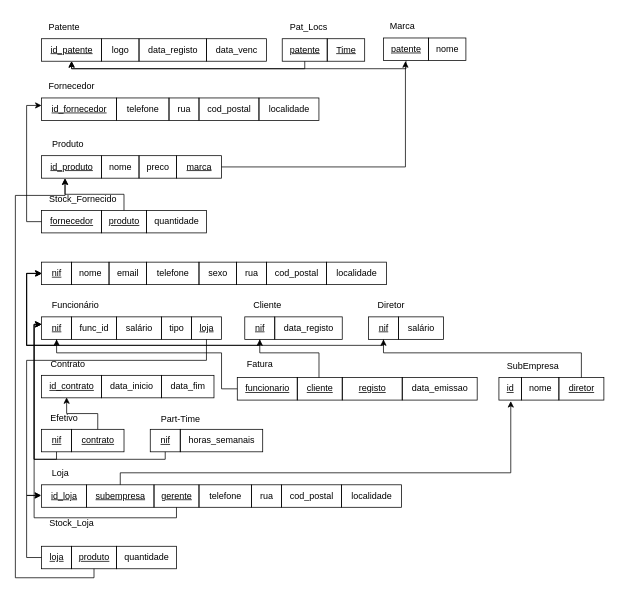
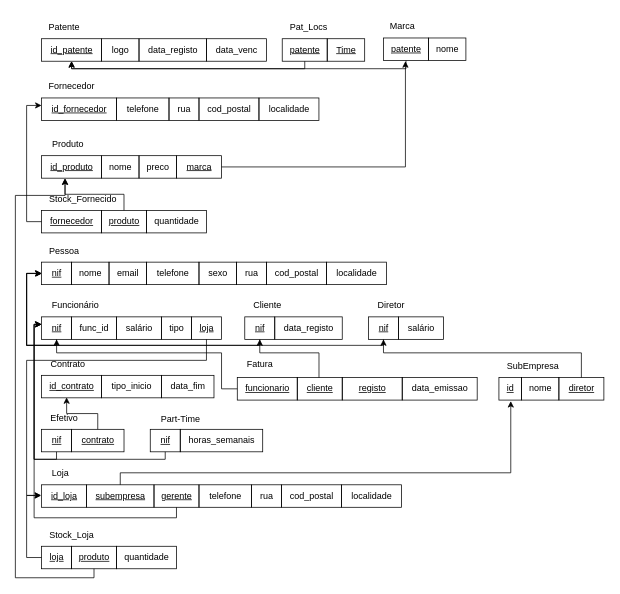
  <mxCell id="0" />
  <mxCell id="1" parent="0" />
  <mxCell id="2" value="Patente" style="text;html=1;align=center;verticalAlign=middle;resizable=0;points=[];autosize=1;strokeColor=none;fillColor=none;" vertex="1" parent="1"><mxGeometry x="54.92" y="21" width="60" height="30" as="geometry" /></mxCell>
  <mxCell id="3" value="&lt;u&gt;id_patente&lt;/u&gt;" style="text;html=1;align=center;verticalAlign=middle;resizable=0;points=[];autosize=1;strokeColor=default;fillColor=none;" vertex="1" parent="1"><mxGeometry x="54.92" y="51" width="80" height="30" as="geometry" /></mxCell>
  <mxCell id="4" value="logo" style="text;html=1;align=center;verticalAlign=middle;resizable=0;points=[];autosize=1;strokeColor=default;fillColor=none;" vertex="1" parent="1"><mxGeometry x="134.92" y="51" width="50" height="30" as="geometry" /></mxCell>
  <mxCell id="5" value="data_registo" style="text;html=1;align=center;verticalAlign=middle;resizable=0;points=[];autosize=1;strokeColor=default;fillColor=none;" vertex="1" parent="1"><mxGeometry x="184.92" y="51" width="90" height="30" as="geometry" /></mxCell>
  <mxCell id="6" value="data_venc" style="text;html=1;align=center;verticalAlign=middle;resizable=0;points=[];autosize=1;strokeColor=default;fillColor=none;" vertex="1" parent="1"><mxGeometry x="274.92" y="51" width="80" height="30" as="geometry" /></mxCell>
  <mxCell id="7" value="Pat_Locs" style="text;html=1;align=center;verticalAlign=middle;resizable=0;points=[];autosize=1;strokeColor=none;fillColor=none;" vertex="1" parent="1"><mxGeometry x="375.95" y="21" width="70" height="30" as="geometry" /></mxCell>
  <mxCell id="8" value="" style="edgeStyle=orthogonalEdgeStyle;rounded=0;orthogonalLoop=1;jettySize=auto;html=1;" edge="1" parent="1" source="9"><mxGeometry relative="1" as="geometry"><mxPoint x="94.95" y="81" as="targetPoint" /><Array as="points"><mxPoint x="405.95" y="91" /><mxPoint x="94.95" y="91" /></Array></mxGeometry></mxCell>
  <mxCell id="9" value="&lt;u&gt;patente&lt;/u&gt;" style="text;html=1;align=center;verticalAlign=middle;resizable=0;points=[];autosize=1;strokeColor=default;fillColor=none;" vertex="1" parent="1"><mxGeometry x="375.95" y="51" width="60" height="30" as="geometry" /></mxCell>
  <mxCell id="10" value="&lt;u&gt;Time&lt;/u&gt;" style="text;html=1;align=center;verticalAlign=middle;resizable=0;points=[];autosize=1;strokeColor=default;fillColor=none;" vertex="1" parent="1"><mxGeometry x="435.95" y="51" width="50" height="30" as="geometry" /></mxCell>
  <mxCell id="11" value="Marca" style="text;html=1;align=center;verticalAlign=middle;resizable=0;points=[];autosize=1;strokeColor=none;fillColor=none;" vertex="1" parent="1"><mxGeometry x="505.95" y="20" width="60" height="30" as="geometry" /></mxCell>
  <mxCell id="12" value="" style="edgeStyle=orthogonalEdgeStyle;rounded=0;orthogonalLoop=1;jettySize=auto;html=1;" edge="1" parent="1" source="13"><mxGeometry relative="1" as="geometry"><mxPoint x="94.95" y="81" as="targetPoint" /><Array as="points"><mxPoint x="540.95" y="91" /></Array></mxGeometry></mxCell>
  <mxCell id="13" value="&lt;u&gt;patente&lt;/u&gt;" style="text;html=1;align=center;verticalAlign=middle;resizable=0;points=[];autosize=1;strokeColor=default;fillColor=none;" vertex="1" parent="1"><mxGeometry x="510.95" y="50" width="60" height="30" as="geometry" /></mxCell>
  <mxCell id="14" value="nome" style="text;html=1;align=center;verticalAlign=middle;resizable=0;points=[];autosize=1;strokeColor=default;fillColor=none;" vertex="1" parent="1"><mxGeometry x="570.95" y="50" width="50" height="30" as="geometry" /></mxCell>
  <mxCell id="15" value="Fornecedor" style="text;html=1;align=center;verticalAlign=middle;resizable=0;points=[];autosize=1;strokeColor=none;fillColor=none;" vertex="1" parent="1"><mxGeometry x="54.92" y="100" width="80" height="30" as="geometry" /></mxCell>
  <mxCell id="16" value="&lt;u&gt;id_fornecedor&lt;/u&gt;" style="text;html=1;align=center;verticalAlign=middle;resizable=0;points=[];autosize=1;strokeColor=default;fillColor=none;" vertex="1" parent="1"><mxGeometry x="54.92" y="130" width="100" height="30" as="geometry" /></mxCell>
  <mxCell id="17" value="telefone" style="text;html=1;align=center;verticalAlign=middle;resizable=0;points=[];autosize=1;strokeColor=default;fillColor=none;" vertex="1" parent="1"><mxGeometry x="154.92" y="130" width="70" height="30" as="geometry" /></mxCell>
  <mxCell id="18" value="rua" style="text;html=1;align=center;verticalAlign=middle;resizable=0;points=[];autosize=1;strokeColor=default;fillColor=none;" vertex="1" parent="1"><mxGeometry x="224.92" y="130" width="40" height="30" as="geometry" /></mxCell>
  <mxCell id="19" value="cod_postal" style="text;html=1;align=center;verticalAlign=middle;resizable=0;points=[];autosize=1;strokeColor=default;fillColor=none;" vertex="1" parent="1"><mxGeometry x="264.92" y="130" width="80" height="30" as="geometry" /></mxCell>
  <mxCell id="20" value="localidade" style="text;html=1;align=center;verticalAlign=middle;resizable=0;points=[];autosize=1;strokeColor=default;fillColor=none;" vertex="1" parent="1"><mxGeometry x="344.92" y="130" width="80" height="30" as="geometry" /></mxCell>
  <mxCell id="21" value="Produto" style="text;html=1;align=center;verticalAlign=middle;resizable=0;points=[];autosize=1;strokeColor=none;fillColor=none;" vertex="1" parent="1"><mxGeometry x="54.92" y="177" width="70" height="30" as="geometry" /></mxCell>
  <mxCell id="22" value="&lt;u&gt;id_produto&lt;/u&gt;" style="text;html=1;align=center;verticalAlign=middle;resizable=0;points=[];autosize=1;strokeColor=default;fillColor=none;" vertex="1" parent="1"><mxGeometry x="54.92" y="207" width="80" height="30" as="geometry" /></mxCell>
  <mxCell id="23" value="nome" style="text;html=1;align=center;verticalAlign=middle;resizable=0;points=[];autosize=1;strokeColor=default;fillColor=none;" vertex="1" parent="1"><mxGeometry x="134.92" y="207" width="50" height="30" as="geometry" /></mxCell>
  <mxCell id="24" value="preco" style="text;html=1;align=center;verticalAlign=middle;resizable=0;points=[];autosize=1;strokeColor=default;fillColor=none;" vertex="1" parent="1"><mxGeometry x="184.92" y="207" width="50" height="30" as="geometry" /></mxCell>
  <mxCell id="25" value="" style="edgeStyle=orthogonalEdgeStyle;rounded=0;orthogonalLoop=1;jettySize=auto;html=1;entryX=0.489;entryY=1.035;entryDx=0;entryDy=0;entryPerimeter=0;" edge="1" parent="1" source="26" target="13"><mxGeometry relative="1" as="geometry"><mxPoint x="544.95" y="130" as="targetPoint" /></mxGeometry></mxCell>
  <mxCell id="26" value="&lt;u&gt;marca&lt;/u&gt;" style="text;html=1;align=center;verticalAlign=middle;resizable=0;points=[];autosize=1;strokeColor=default;fillColor=none;" vertex="1" parent="1"><mxGeometry x="234.92" y="207" width="60" height="30" as="geometry" /></mxCell>
  <mxCell id="27" value="Stock_Fornecido" style="text;html=1;align=center;verticalAlign=middle;resizable=0;points=[];autosize=1;strokeColor=none;fillColor=none;" vertex="1" parent="1"><mxGeometry x="54.92" y="250" width="110" height="30" as="geometry" /></mxCell>
  <mxCell id="28" value="" style="edgeStyle=orthogonalEdgeStyle;rounded=0;orthogonalLoop=1;jettySize=auto;html=1;entryX=0;entryY=0.333;entryDx=0;entryDy=0;entryPerimeter=0;" edge="1" parent="1" source="29" target="16"><mxGeometry relative="1" as="geometry"><mxPoint x="-25.08" y="295" as="targetPoint" /><Array as="points"><mxPoint x="34.95" y="295" /><mxPoint x="34.95" y="140" /></Array></mxGeometry></mxCell>
  <mxCell id="29" value="&lt;u&gt;fornecedor&lt;/u&gt;" style="text;html=1;align=center;verticalAlign=middle;resizable=0;points=[];autosize=1;strokeColor=default;fillColor=none;" vertex="1" parent="1"><mxGeometry x="54.92" y="280" width="80" height="30" as="geometry" /></mxCell>
  <mxCell id="30" value="" style="edgeStyle=orthogonalEdgeStyle;rounded=0;orthogonalLoop=1;jettySize=auto;html=1;entryX=0.391;entryY=1.008;entryDx=0;entryDy=0;entryPerimeter=0;" edge="1" parent="1" source="31" target="22"><mxGeometry relative="1" as="geometry"><mxPoint x="164.92" y="390" as="targetPoint" /></mxGeometry></mxCell>
  <mxCell id="31" value="&lt;u&gt;produto&lt;/u&gt;" style="text;html=1;align=center;verticalAlign=middle;resizable=0;points=[];autosize=1;strokeColor=default;fillColor=none;" vertex="1" parent="1"><mxGeometry x="134.92" y="280" width="60" height="30" as="geometry" /></mxCell>
  <mxCell id="32" value="quantidade" style="text;html=1;align=center;verticalAlign=middle;resizable=0;points=[];autosize=1;strokeColor=default;fillColor=none;" vertex="1" parent="1"><mxGeometry x="194.92" y="280" width="80" height="30" as="geometry" /></mxCell>
+ <mxCell id="33" value="Pessoa" style="text;html=1;align=center;verticalAlign=middle;resizable=0;points=[];autosize=1;strokeColor=none;fillColor=none;" vertex="1" parent="1"><mxGeometry x="54.92" y="319" width="60" height="30" as="geometry" /></mxCell>
  <mxCell id="34" value="&lt;u&gt;nif&lt;/u&gt;" style="text;html=1;align=center;verticalAlign=middle;resizable=0;points=[];autosize=1;strokeColor=default;fillColor=none;" vertex="1" parent="1"><mxGeometry x="54.92" y="349" width="40" height="30" as="geometry" /></mxCell>
  <mxCell id="35" value="telefone" style="text;html=1;align=center;verticalAlign=middle;resizable=0;points=[];autosize=1;strokeColor=default;fillColor=none;" vertex="1" parent="1"><mxGeometry x="194.92" y="349" width="70" height="30" as="geometry" /></mxCell>
  <mxCell id="36" value="email" style="text;html=1;align=center;verticalAlign=middle;resizable=0;points=[];autosize=1;strokeColor=default;fillColor=none;" vertex="1" parent="1"><mxGeometry x="144.92" y="349" width="50" height="30" as="geometry" /></mxCell>
  <mxCell id="37" value="nome" style="text;html=1;align=center;verticalAlign=middle;resizable=0;points=[];autosize=1;strokeColor=default;fillColor=none;" vertex="1" parent="1"><mxGeometry x="94.92" y="349" width="50" height="30" as="geometry" /></mxCell>
  <mxCell id="38" value="sexo" style="text;html=1;align=center;verticalAlign=middle;resizable=0;points=[];autosize=1;strokeColor=default;fillColor=none;" vertex="1" parent="1"><mxGeometry x="264.92" y="349" width="50" height="30" as="geometry" /></mxCell>
  <mxCell id="39" value="rua" style="text;html=1;align=center;verticalAlign=middle;resizable=0;points=[];autosize=1;strokeColor=default;fillColor=none;" vertex="1" parent="1"><mxGeometry x="314.92" y="349" width="40" height="30" as="geometry" /></mxCell>
  <mxCell id="40" value="cod_postal" style="text;html=1;align=center;verticalAlign=middle;resizable=0;points=[];autosize=1;strokeColor=default;fillColor=none;" vertex="1" parent="1"><mxGeometry x="354.92" y="349" width="80" height="30" as="geometry" /></mxCell>
  <mxCell id="41" value="localidade" style="text;html=1;align=center;verticalAlign=middle;resizable=0;points=[];autosize=1;strokeColor=default;fillColor=none;" vertex="1" parent="1"><mxGeometry x="434.92" y="349" width="80" height="30" as="geometry" /></mxCell>
  <mxCell id="42" value="Funcionário" style="text;html=1;align=center;verticalAlign=middle;resizable=0;points=[];autosize=1;strokeColor=none;fillColor=none;" vertex="1" parent="1"><mxGeometry x="54.92" y="392" width="90" height="30" as="geometry" /></mxCell>
  <mxCell id="43" value="" style="edgeStyle=orthogonalEdgeStyle;rounded=0;orthogonalLoop=1;jettySize=auto;html=1;" edge="1" parent="1" source="44"><mxGeometry relative="1" as="geometry"><mxPoint x="55" y="364" as="targetPoint" /><Array as="points"><mxPoint x="75" y="460" /><mxPoint x="35" y="460" /><mxPoint x="35" y="364" /></Array></mxGeometry></mxCell>
  <mxCell id="44" value="&lt;u&gt;nif&lt;/u&gt;" style="text;html=1;align=center;verticalAlign=middle;resizable=0;points=[];autosize=1;strokeColor=default;fillColor=none;" vertex="1" parent="1"><mxGeometry x="54.92" y="422" width="40" height="30" as="geometry" /></mxCell>
  <mxCell id="45" value="func_id" style="text;html=1;align=center;verticalAlign=middle;resizable=0;points=[];autosize=1;strokeColor=default;fillColor=none;" vertex="1" parent="1"><mxGeometry x="94.92" y="422" width="60" height="30" as="geometry" /></mxCell>
  <mxCell id="46" value="salário" style="text;html=1;align=center;verticalAlign=middle;resizable=0;points=[];autosize=1;strokeColor=default;fillColor=none;" vertex="1" parent="1"><mxGeometry x="154.92" y="422" width="60" height="30" as="geometry" /></mxCell>
  <mxCell id="47" value="tipo" style="text;html=1;align=center;verticalAlign=middle;resizable=0;points=[];autosize=1;strokeColor=default;fillColor=none;" vertex="1" parent="1"><mxGeometry x="214.92" y="422" width="40" height="30" as="geometry" /></mxCell>
  <mxCell id="48" value="" style="edgeStyle=orthogonalEdgeStyle;rounded=0;orthogonalLoop=1;jettySize=auto;html=1;entryX=-0.009;entryY=0.469;entryDx=0;entryDy=0;entryPerimeter=0;" edge="1" parent="1" source="49" target="84"><mxGeometry relative="1" as="geometry"><Array as="points"><mxPoint x="275" y="480" /><mxPoint x="35" y="480" /><mxPoint x="35" y="660" /></Array></mxGeometry></mxCell>
  <mxCell id="49" value="&lt;u&gt;loja&lt;/u&gt;" style="text;html=1;align=center;verticalAlign=middle;resizable=0;points=[];autosize=1;strokeColor=default;fillColor=none;" vertex="1" parent="1"><mxGeometry x="254.92" y="422" width="40" height="30" as="geometry" /></mxCell>
  <mxCell id="50" value="Diretor" style="text;html=1;align=center;verticalAlign=middle;resizable=0;points=[];autosize=1;strokeColor=none;fillColor=none;" vertex="1" parent="1"><mxGeometry x="490.95" y="392" width="60" height="30" as="geometry" /></mxCell>
  <mxCell id="51" value="" style="edgeStyle=orthogonalEdgeStyle;rounded=0;orthogonalLoop=1;jettySize=auto;html=1;" edge="1" parent="1" source="52" target="34"><mxGeometry relative="1" as="geometry"><mxPoint x="35" y="360" as="targetPoint" /><Array as="points"><mxPoint x="511" y="460" /><mxPoint x="35" y="460" /><mxPoint x="35" y="364" /></Array></mxGeometry></mxCell>
  <mxCell id="52" value="&lt;u&gt;nif&lt;/u&gt;" style="text;html=1;align=center;verticalAlign=middle;resizable=0;points=[];autosize=1;strokeColor=default;fillColor=none;" vertex="1" parent="1"><mxGeometry x="490.95" y="422" width="40" height="30" as="geometry" /></mxCell>
  <mxCell id="53" value="salário" style="text;html=1;align=center;verticalAlign=middle;resizable=0;points=[];autosize=1;strokeColor=default;fillColor=none;" vertex="1" parent="1"><mxGeometry x="530.95" y="422" width="60" height="30" as="geometry" /></mxCell>
  <mxCell id="54" value="Cliente" style="text;html=1;align=center;verticalAlign=middle;resizable=0;points=[];autosize=1;strokeColor=none;fillColor=none;" vertex="1" parent="1"><mxGeometry x="326" y="392" width="60" height="30" as="geometry" /></mxCell>
  <mxCell id="55" value="" style="edgeStyle=orthogonalEdgeStyle;rounded=0;orthogonalLoop=1;jettySize=auto;html=1;entryX=0.01;entryY=0.507;entryDx=0;entryDy=0;entryPerimeter=0;" edge="1" parent="1" source="56" target="34"><mxGeometry relative="1" as="geometry"><mxPoint x="475" y="530" as="targetPoint" /><Array as="points"><mxPoint x="346" y="460" /><mxPoint x="35" y="460" /><mxPoint x="35" y="364" /></Array></mxGeometry></mxCell>
  <mxCell id="56" value="&lt;u&gt;nif&lt;/u&gt;" style="text;html=1;align=center;verticalAlign=middle;resizable=0;points=[];autosize=1;strokeColor=default;fillColor=none;" vertex="1" parent="1"><mxGeometry x="326" y="422" width="40" height="30" as="geometry" /></mxCell>
  <mxCell id="57" value="data_registo" style="text;html=1;align=center;verticalAlign=middle;resizable=0;points=[];autosize=1;strokeColor=default;fillColor=none;" vertex="1" parent="1"><mxGeometry x="366" y="422" width="90" height="30" as="geometry" /></mxCell>
  <mxCell id="58" value="Contrato" style="text;html=1;align=center;verticalAlign=middle;resizable=0;points=[];autosize=1;strokeColor=none;fillColor=none;" vertex="1" parent="1"><mxGeometry x="54.92" y="470" width="70" height="30" as="geometry" /></mxCell>
  <mxCell id="59" value="&lt;u&gt;id_contrato&lt;/u&gt;" style="text;html=1;align=center;verticalAlign=middle;resizable=0;points=[];autosize=1;strokeColor=default;fillColor=none;" vertex="1" parent="1"><mxGeometry x="54.92" y="500" width="80" height="30" as="geometry" /></mxCell>
- <mxCell id="60" value="data_inicio" style="text;html=1;align=center;verticalAlign=middle;resizable=0;points=[];autosize=1;strokeColor=default;fillColor=none;" vertex="1" parent="1"><mxGeometry x="134.92" y="500" width="80" height="30" as="geometry" /></mxCell>
+ <mxCell id="60" value="tipo_inicio" style="text;html=1;align=center;verticalAlign=middle;resizable=0;points=[];autosize=1;strokeColor=default;fillColor=none;" vertex="1" parent="1"><mxGeometry x="134.92" y="500" width="80" height="30" as="geometry" /></mxCell>
  <mxCell id="61" value="data_fim" style="text;html=1;align=center;verticalAlign=middle;resizable=0;points=[];autosize=1;strokeColor=default;fillColor=none;" vertex="1" parent="1"><mxGeometry x="214.92" y="500" width="70" height="30" as="geometry" /></mxCell>
  <mxCell id="62" value="Efetivo" style="text;html=1;align=center;verticalAlign=middle;resizable=0;points=[];autosize=1;strokeColor=none;fillColor=none;" vertex="1" parent="1"><mxGeometry x="54.92" y="542" width="60" height="30" as="geometry" /></mxCell>
  <mxCell id="63" value="" style="edgeStyle=orthogonalEdgeStyle;rounded=0;orthogonalLoop=1;jettySize=auto;html=1;entryX=0.002;entryY=0.333;entryDx=0;entryDy=0;entryPerimeter=0;" edge="1" parent="1" source="64" target="44"><mxGeometry relative="1" as="geometry"><mxPoint x="-25.08" y="587" as="targetPoint" /><Array as="points"><mxPoint x="75" y="612" /><mxPoint x="45" y="612" /><mxPoint x="45" y="432" /></Array></mxGeometry></mxCell>
  <mxCell id="64" value="&lt;u&gt;nif&lt;/u&gt;" style="text;html=1;align=center;verticalAlign=middle;resizable=0;points=[];autosize=1;strokeColor=default;fillColor=none;" vertex="1" parent="1"><mxGeometry x="54.92" y="572" width="40" height="30" as="geometry" /></mxCell>
  <mxCell id="65" value="" style="edgeStyle=orthogonalEdgeStyle;rounded=0;orthogonalLoop=1;jettySize=auto;html=1;entryX=0.418;entryY=0.978;entryDx=0;entryDy=0;entryPerimeter=0;" edge="1" parent="1" source="66" target="59"><mxGeometry relative="1" as="geometry" /></mxCell>
  <mxCell id="66" value="&lt;u&gt;contrato&lt;/u&gt;" style="text;html=1;align=center;verticalAlign=middle;resizable=0;points=[];autosize=1;strokeColor=default;fillColor=none;" vertex="1" parent="1"><mxGeometry x="94.92" y="572" width="70" height="30" as="geometry" /></mxCell>
  <mxCell id="67" value="Part-Time" style="text;html=1;align=center;verticalAlign=middle;resizable=0;points=[];autosize=1;strokeColor=none;fillColor=none;" vertex="1" parent="1"><mxGeometry x="199.92" y="544" width="80" height="30" as="geometry" /></mxCell>
  <mxCell id="68" value="" style="edgeStyle=orthogonalEdgeStyle;rounded=0;orthogonalLoop=1;jettySize=auto;html=1;entryX=-0.002;entryY=0.333;entryDx=0;entryDy=0;entryPerimeter=0;" edge="1" parent="1" source="69" target="44"><mxGeometry relative="1" as="geometry"><mxPoint x="45" y="432" as="targetPoint" /><Array as="points"><mxPoint x="220" y="612" /><mxPoint x="45" y="612" /><mxPoint x="45" y="432" /></Array></mxGeometry></mxCell>
  <mxCell id="69" value="&lt;u&gt;nif&lt;/u&gt;" style="text;html=1;align=center;verticalAlign=middle;resizable=0;points=[];autosize=1;strokeColor=default;fillColor=none;" vertex="1" parent="1"><mxGeometry x="199.92" y="572" width="40" height="30" as="geometry" /></mxCell>
  <mxCell id="70" value="horas_semanais" style="text;html=1;align=center;verticalAlign=middle;resizable=0;points=[];autosize=1;strokeColor=default;fillColor=none;" vertex="1" parent="1"><mxGeometry x="239.92" y="572" width="110" height="30" as="geometry" /></mxCell>
  <mxCell id="71" value="Fatura" style="text;html=1;align=center;verticalAlign=middle;resizable=0;points=[];autosize=1;strokeColor=none;fillColor=none;" vertex="1" parent="1"><mxGeometry x="316" y="470" width="60" height="30" as="geometry" /></mxCell>
  <mxCell id="72" value="" style="edgeStyle=orthogonalEdgeStyle;rounded=0;orthogonalLoop=1;jettySize=auto;html=1;" edge="1" parent="1" source="73" target="44"><mxGeometry relative="1" as="geometry"><Array as="points"><mxPoint x="295" y="518" /><mxPoint x="295" y="470" /><mxPoint x="75" y="470" /></Array></mxGeometry></mxCell>
  <mxCell id="73" value="&lt;u&gt;funcionario&lt;/u&gt;" style="text;html=1;align=center;verticalAlign=middle;resizable=0;points=[];autosize=1;strokeColor=default;fillColor=none;" vertex="1" parent="1"><mxGeometry x="316" y="503" width="80" height="30" as="geometry" /></mxCell>
  <mxCell id="74" value="&lt;u&gt;registo&lt;/u&gt;" style="text;html=1;align=center;verticalAlign=middle;resizable=0;points=[];autosize=1;strokeColor=default;fillColor=none;" vertex="1" parent="1"><mxGeometry x="456" y="503" width="80" height="30" as="geometry" /></mxCell>
  <mxCell id="75" value="" style="edgeStyle=orthogonalEdgeStyle;rounded=0;orthogonalLoop=1;jettySize=auto;html=1;" edge="1" parent="1" source="76" target="56"><mxGeometry relative="1" as="geometry"><Array as="points"><mxPoint x="425" y="470" /><mxPoint x="346" y="470" /></Array></mxGeometry></mxCell>
  <mxCell id="76" value="&lt;u&gt;cliente&lt;/u&gt;" style="text;html=1;align=center;verticalAlign=middle;resizable=0;points=[];autosize=1;strokeColor=default;fillColor=none;" vertex="1" parent="1"><mxGeometry x="396" y="503" width="60" height="30" as="geometry" /></mxCell>
  <mxCell id="77" value="data_emissao" style="text;html=1;align=center;verticalAlign=middle;resizable=0;points=[];autosize=1;strokeColor=default;fillColor=none;" vertex="1" parent="1"><mxGeometry x="536" y="503" width="100" height="30" as="geometry" /></mxCell>
  <mxCell id="78" value="SubEmpresa" style="text;html=1;align=center;verticalAlign=middle;resizable=0;points=[];autosize=1;strokeColor=none;fillColor=none;" vertex="1" parent="1"><mxGeometry x="665" y="473" width="90" height="30" as="geometry" /></mxCell>
  <mxCell id="79" value="&lt;u&gt;id&lt;/u&gt;" style="text;html=1;align=center;verticalAlign=middle;resizable=0;points=[];autosize=1;strokeColor=default;fillColor=none;" vertex="1" parent="1"><mxGeometry x="665" y="503" width="30" height="30" as="geometry" /></mxCell>
  <mxCell id="80" value="nome" style="text;html=1;align=center;verticalAlign=middle;resizable=0;points=[];autosize=1;strokeColor=default;fillColor=none;" vertex="1" parent="1"><mxGeometry x="695" y="503" width="50" height="30" as="geometry" /></mxCell>
  <mxCell id="81" value="" style="edgeStyle=orthogonalEdgeStyle;rounded=0;orthogonalLoop=1;jettySize=auto;html=1;" edge="1" parent="1" source="82" target="52"><mxGeometry relative="1" as="geometry"><mxPoint x="775" y="423" as="targetPoint" /><Array as="points"><mxPoint x="775" y="470" /><mxPoint x="511" y="470" /></Array></mxGeometry></mxCell>
  <mxCell id="82" value="&lt;u&gt;diretor&lt;/u&gt;" style="text;html=1;align=center;verticalAlign=middle;resizable=0;points=[];autosize=1;strokeColor=default;fillColor=none;" vertex="1" parent="1"><mxGeometry x="745" y="503" width="60" height="30" as="geometry" /></mxCell>
  <mxCell id="83" value="Loja" style="text;html=1;align=center;verticalAlign=middle;resizable=0;points=[];autosize=1;strokeColor=none;fillColor=none;" vertex="1" parent="1"><mxGeometry x="54.92" y="616" width="50" height="30" as="geometry" /></mxCell>
  <mxCell id="84" value="&lt;u&gt;id_loja&lt;/u&gt;" style="text;html=1;align=center;verticalAlign=middle;resizable=0;points=[];autosize=1;strokeColor=default;fillColor=none;" vertex="1" parent="1"><mxGeometry x="54.92" y="646" width="60" height="30" as="geometry" /></mxCell>
  <mxCell id="85" value="rua" style="text;html=1;align=center;verticalAlign=middle;resizable=0;points=[];autosize=1;strokeColor=default;fillColor=none;" vertex="1" parent="1"><mxGeometry x="334.92" y="646" width="40" height="30" as="geometry" /></mxCell>
  <mxCell id="86" value="cod_postal" style="text;html=1;align=center;verticalAlign=middle;resizable=0;points=[];autosize=1;strokeColor=default;fillColor=none;" vertex="1" parent="1"><mxGeometry x="374.92" y="646" width="80" height="30" as="geometry" /></mxCell>
  <mxCell id="87" value="localidade" style="text;html=1;align=center;verticalAlign=middle;resizable=0;points=[];autosize=1;strokeColor=default;fillColor=none;" vertex="1" parent="1"><mxGeometry x="454.92" y="646" width="80" height="30" as="geometry" /></mxCell>
  <mxCell id="88" value="telefone" style="text;html=1;align=center;verticalAlign=middle;resizable=0;points=[];autosize=1;strokeColor=default;fillColor=none;" vertex="1" parent="1"><mxGeometry x="264.92" y="646" width="70" height="30" as="geometry" /></mxCell>
  <mxCell id="89" value="" style="edgeStyle=orthogonalEdgeStyle;rounded=0;orthogonalLoop=1;jettySize=auto;html=1;entryX=0.527;entryY=1.045;entryDx=0;entryDy=0;entryPerimeter=0;" edge="1" parent="1" source="90" target="79"><mxGeometry relative="1" as="geometry"><Array as="points"><mxPoint x="160" y="630" /><mxPoint x="681" y="630" /></Array></mxGeometry></mxCell>
  <mxCell id="90" value="&lt;u&gt;subempresa&lt;/u&gt;" style="text;html=1;align=center;verticalAlign=middle;resizable=0;points=[];autosize=1;strokeColor=default;fillColor=none;" vertex="1" parent="1"><mxGeometry x="114.92" y="646" width="90" height="30" as="geometry" /></mxCell>
  <mxCell id="91" value="" style="edgeStyle=orthogonalEdgeStyle;rounded=0;orthogonalLoop=1;jettySize=auto;html=1;" edge="1" parent="1" source="92"><mxGeometry relative="1" as="geometry"><mxPoint x="55" y="432" as="targetPoint" /><Array as="points"><mxPoint x="235" y="690" /><mxPoint x="45" y="690" /><mxPoint x="45" y="432" /></Array></mxGeometry></mxCell>
  <mxCell id="92" value="&lt;u&gt;gerente&lt;/u&gt;" style="text;html=1;align=center;verticalAlign=middle;resizable=0;points=[];autosize=1;strokeColor=default;fillColor=none;" vertex="1" parent="1"><mxGeometry x="204.92" y="646" width="60" height="30" as="geometry" /></mxCell>
- <mxCell id="93" value="&lt;div&gt;Stock_Loja&lt;/div&gt;" style="text;html=1;align=center;verticalAlign=middle;resizable=0;points=[];autosize=1;strokeColor=none;fillColor=none;" vertex="1" parent="1"><mxGeometry x="54.92" y="683" width="80" height="30" as="geometry" /></mxCell>
+ <mxCell id="93" value="&lt;div&gt;Stock_Loja&lt;/div&gt;" style="text;html=1;align=center;verticalAlign=middle;resizable=0;points=[];autosize=1;strokeColor=none;fillColor=none;" vertex="1" parent="1"><mxGeometry x="54.92" y="698" width="80" height="30" as="geometry" /></mxCell>
  <mxCell id="94" value="" style="edgeStyle=orthogonalEdgeStyle;rounded=0;orthogonalLoop=1;jettySize=auto;html=1;entryX=-0.013;entryY=0.478;entryDx=0;entryDy=0;entryPerimeter=0;" edge="1" parent="1" source="95" target="84"><mxGeometry relative="1" as="geometry"><mxPoint x="-25.08" y="743" as="targetPoint" /><Array as="points"><mxPoint x="35" y="743" /><mxPoint x="35" y="660" /></Array></mxGeometry></mxCell>
  <mxCell id="95" value="&lt;u&gt;loja&lt;/u&gt;" style="text;html=1;align=center;verticalAlign=middle;resizable=0;points=[];autosize=1;strokeColor=default;fillColor=none;" vertex="1" parent="1"><mxGeometry x="54.92" y="728" width="40" height="30" as="geometry" /></mxCell>
  <mxCell id="96" value="" style="edgeStyle=orthogonalEdgeStyle;rounded=0;orthogonalLoop=1;jettySize=auto;html=1;entryX=0.392;entryY=1.016;entryDx=0;entryDy=0;entryPerimeter=0;" edge="1" parent="1" source="97" target="22"><mxGeometry relative="1" as="geometry"><mxPoint x="124.92" y="838" as="targetPoint" /><Array as="points"><mxPoint x="125" y="770" /><mxPoint x="20" y="770" /><mxPoint x="20" y="260" /><mxPoint x="86" y="260" /></Array></mxGeometry></mxCell>
  <mxCell id="97" value="&lt;u&gt;produto&lt;/u&gt;" style="text;html=1;align=center;verticalAlign=middle;resizable=0;points=[];autosize=1;strokeColor=default;fillColor=none;" vertex="1" parent="1"><mxGeometry x="94.92" y="728" width="60" height="30" as="geometry" /></mxCell>
  <mxCell id="98" value="quantidade" style="text;html=1;align=center;verticalAlign=middle;resizable=0;points=[];autosize=1;strokeColor=default;fillColor=none;" vertex="1" parent="1"><mxGeometry x="154.92" y="728" width="80" height="30" as="geometry" /></mxCell>
